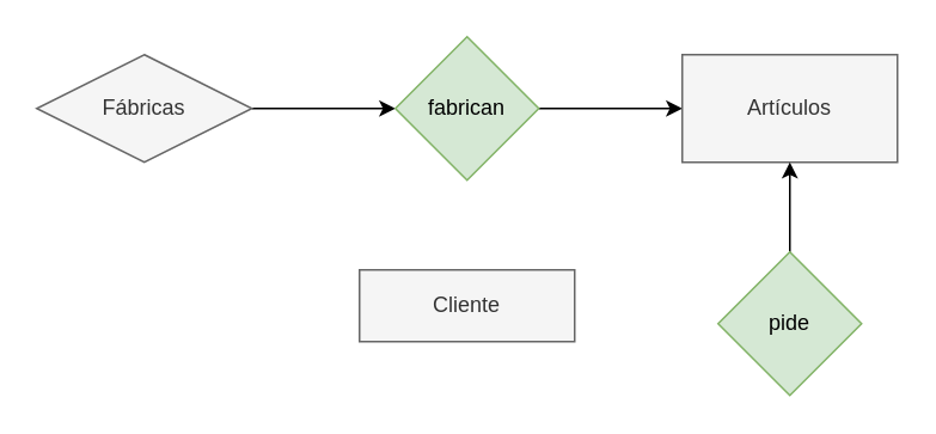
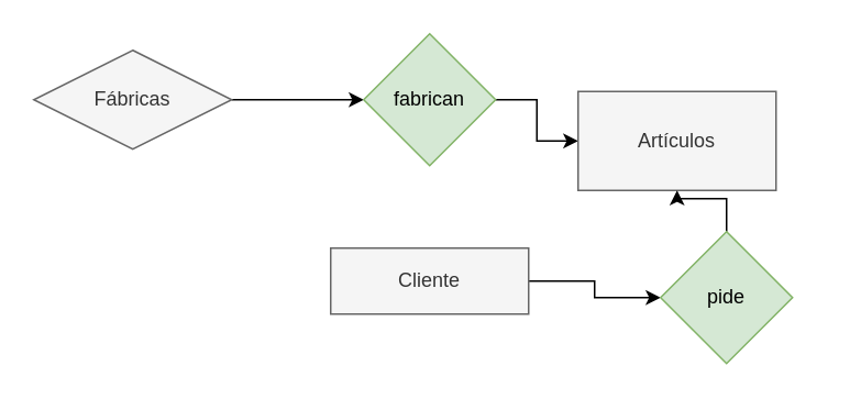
  <mxCell id="0" />
  <mxCell id="1" parent="0" />
  <mxCell id="2" value="" style="edgeStyle=orthogonalEdgeStyle;rounded=0;orthogonalLoop=1;jettySize=auto;html=1;" edge="1" parent="1" source="3"><mxGeometry relative="1" as="geometry"><mxPoint x="220" y="60" as="targetPoint" /></mxGeometry></mxCell>
  <mxCell id="3" value="Fábricas" style="rhombus;whiteSpace=wrap;html=1;fillColor=#f5f5f5;fontColor=#333333;strokeColor=#666666;" vertex="1" parent="1"><mxGeometry x="20" y="30" width="120" height="60" as="geometry" /></mxCell>
  <mxCell id="4" value="" style="edgeStyle=orthogonalEdgeStyle;rounded=0;orthogonalLoop=1;jettySize=auto;html=1;" edge="1" parent="1" source="5" target="6"><mxGeometry relative="1" as="geometry" /></mxCell>
  <mxCell id="5" value="fabrican" style="rhombus;whiteSpace=wrap;html=1;fillColor=#d5e8d4;strokeColor=#82b366;" vertex="1" parent="1"><mxGeometry x="220" y="20" width="80" height="80" as="geometry" /></mxCell>
- <mxCell id="6" value="Artículos" style="whiteSpace=wrap;html=1;fillColor=#f5f5f5;fontColor=#333333;strokeColor=#666666;" vertex="1" parent="1"><mxGeometry x="380" y="30" width="120" height="60" as="geometry" /></mxCell>
+ <mxCell id="6" value="Artículos" style="whiteSpace=wrap;html=1;fillColor=#f5f5f5;fontColor=#333333;strokeColor=#666666;" vertex="1" parent="1"><mxGeometry x="350" y="55" width="120" height="60" as="geometry" /></mxCell>
+ <mxCell id="7" style="edgeStyle=orthogonalEdgeStyle;rounded=0;orthogonalLoop=1;jettySize=auto;html=1;" edge="1" parent="1" source="8" target="10"><mxGeometry relative="1" as="geometry" /></mxCell>
  <mxCell id="8" value="Cliente" style="rounded=0;whiteSpace=wrap;html=1;fillColor=#f5f5f5;fontColor=#333333;strokeColor=#666666;" vertex="1" parent="1"><mxGeometry x="200" y="150" width="120" height="40" as="geometry" /></mxCell>
  <mxCell id="9" style="edgeStyle=orthogonalEdgeStyle;rounded=0;orthogonalLoop=1;jettySize=auto;html=1;" edge="1" parent="1" source="10" target="6"><mxGeometry relative="1" as="geometry" /></mxCell>
  <mxCell id="10" value="pide" style="rhombus;whiteSpace=wrap;html=1;fillColor=#d5e8d4;strokeColor=#82b366;" vertex="1" parent="1"><mxGeometry x="400" y="140" width="80" height="80" as="geometry" /></mxCell>
